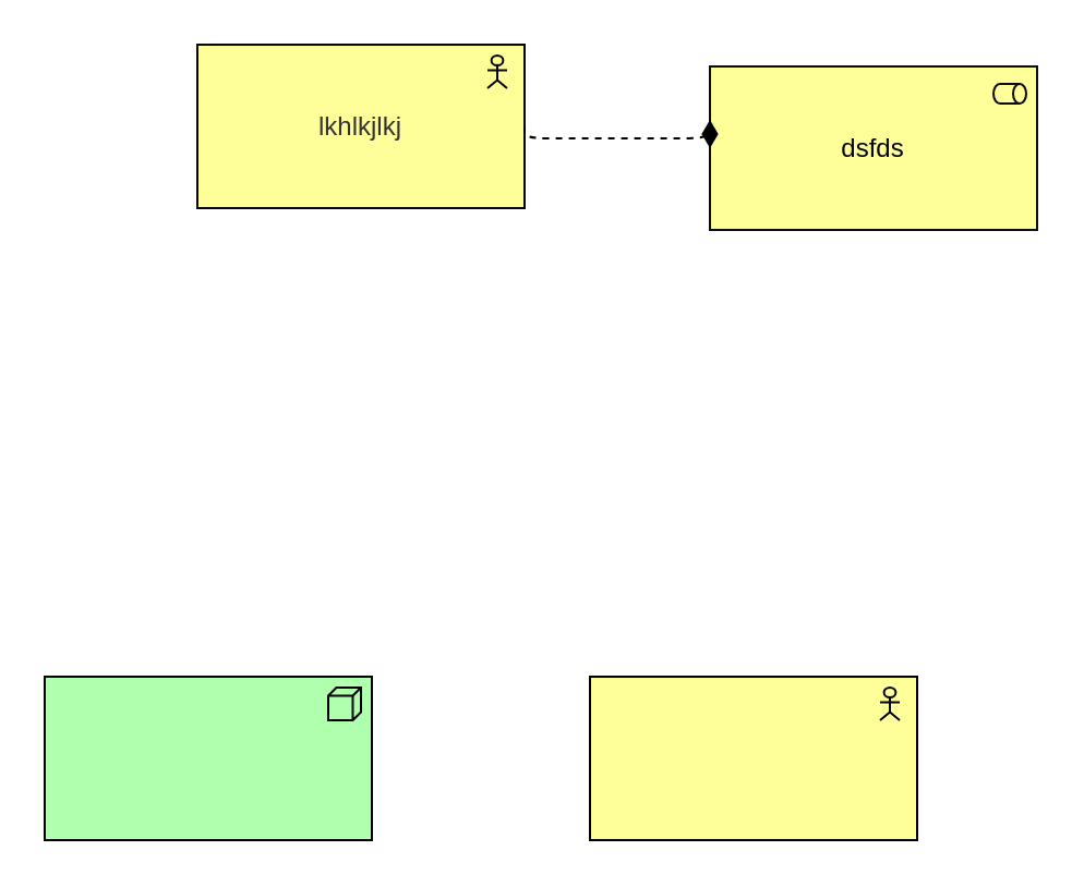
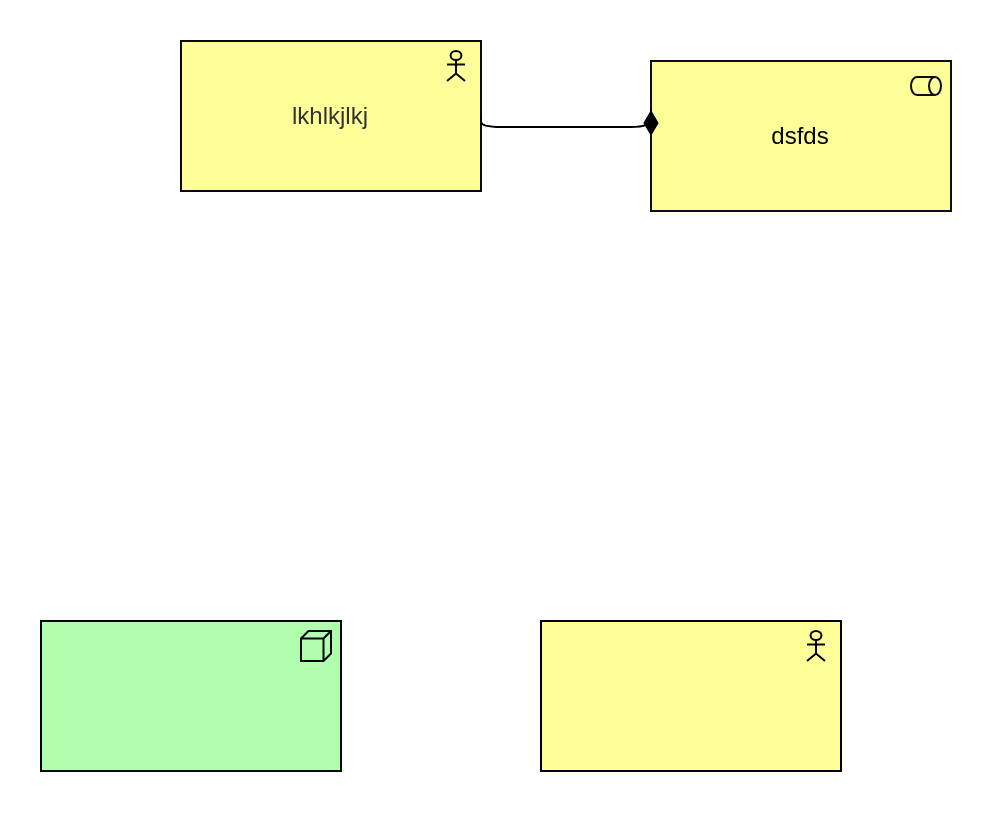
  <mxCell id="0" />
  <mxCell id="1" parent="0" />
  <mxCell id="2" value="dsfds" style="html=1;outlineConnect=0;whiteSpace=wrap;fillColor=#ffff99;shape=mxgraph.archimate3.application;appType=role;archiType=square;fontColor=#030303;strokeColor=#0d0d0d;" parent="1" vertex="1"><mxGeometry x="325" y="30" width="150" height="75" as="geometry" /></mxCell>
  <mxCell id="3" value="lkhlkjlkj" style="html=1;outlineConnect=0;whiteSpace=wrap;fillColor=#ffff99;shape=mxgraph.archimate3.application;appType=actor;archiType=square;fontColor=#343232;strokeColor=#080808;" parent="1" vertex="1"><mxGeometry x="90" y="20" width="150" height="75" as="geometry" /></mxCell>
- <mxCell id="4" value="" style="html=1;endArrow=diamondThin;endFill=1;edgeStyle=elbowEdgeStyle;elbow=vertical;endSize=10;exitX=1;exitY=0.5;exitDx=0;exitDy=0;exitPerimeter=0;entryX=0;entryY=0.5;entryDx=0;entryDy=0;entryPerimeter=0;dashed=1;" parent="1" source="3" target="2" edge="1"><mxGeometry width="160" relative="1" as="geometry"><mxPoint x="240" y="180" as="sourcePoint" /><mxPoint x="400" y="180" as="targetPoint" /></mxGeometry></mxCell>
+ <mxCell id="4" value="" style="html=1;endArrow=diamondThin;endFill=1;edgeStyle=elbowEdgeStyle;elbow=vertical;endSize=10;exitX=1;exitY=0.5;exitDx=0;exitDy=0;exitPerimeter=0;entryX=0;entryY=0.5;entryDx=0;entryDy=0;entryPerimeter=0;" parent="1" source="3" target="2" edge="1"><mxGeometry width="160" relative="1" as="geometry"><mxPoint x="240" y="180" as="sourcePoint" /><mxPoint x="400" y="180" as="targetPoint" /></mxGeometry></mxCell>
  <mxCell id="5" value="" style="html=1;outlineConnect=0;whiteSpace=wrap;fillColor=#AFFFAF;shape=mxgraph.archimate3.application;appType=node;archiType=square;" vertex="1" parent="1"><mxGeometry x="20" y="310" width="150" height="75" as="geometry" /></mxCell>
  <mxCell id="6" value="" style="html=1;outlineConnect=0;whiteSpace=wrap;fillColor=#ffff99;shape=mxgraph.archimate3.application;appType=actor;archiType=square;" vertex="1" parent="1"><mxGeometry x="270" y="310" width="150" height="75" as="geometry" /></mxCell>
